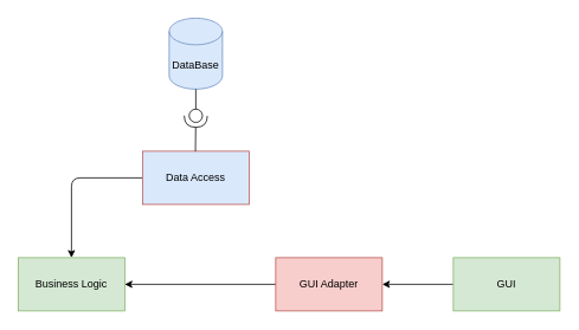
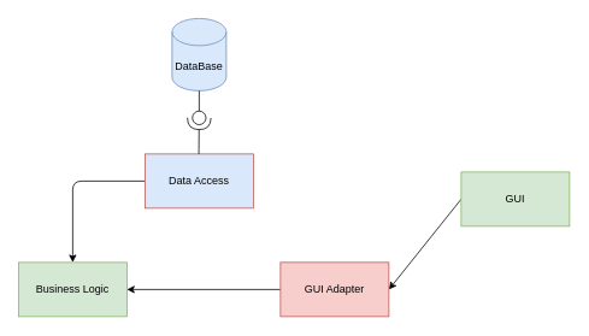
  <mxCell id="0" />
  <mxCell id="1" parent="0" />
  <mxCell id="2" style="edgeStyle=none;html=1;exitX=0;exitY=0.5;exitDx=0;exitDy=0;entryX=1;entryY=0.5;entryDx=0;entryDy=0;" edge="1" parent="1" source="3" target="11"><mxGeometry relative="1" as="geometry" /></mxCell>
- <mxCell id="3" value="G&lt;span style=&quot;background-color: transparent;&quot;&gt;UI&lt;/span&gt;" style="rounded=0;whiteSpace=wrap;html=1;fillColor=#d5e8d4;strokeColor=#82b366;" parent="1" vertex="1"><mxGeometry x="510" y="290" width="120" height="60" as="geometry" /></mxCell>
+ <mxCell id="3" value="G&lt;span style=&quot;background-color: transparent;&quot;&gt;UI&lt;/span&gt;" style="rounded=0;whiteSpace=wrap;html=1;fillColor=#d5e8d4;strokeColor=#82b366;" parent="1" vertex="1"><mxGeometry x="510" y="190" width="120" height="60" as="geometry" /></mxCell>
  <mxCell id="4" value="Business Logic" style="rounded=0;whiteSpace=wrap;html=1;fillColor=#d5e8d4;strokeColor=#82b366;" parent="1" vertex="1"><mxGeometry x="20" y="290" width="120" height="60" as="geometry" /></mxCell>
  <mxCell id="5" style="edgeStyle=none;html=1;entryX=0.5;entryY=0;entryDx=0;entryDy=0;exitX=0;exitY=0.5;exitDx=0;exitDy=0;" edge="1" parent="1" source="6" target="4"><mxGeometry relative="1" as="geometry"><mxPoint x="100" y="200" as="sourcePoint" /><Array as="points"><mxPoint x="80" y="200" /></Array></mxGeometry></mxCell>
  <mxCell id="6" value="Data Access" style="rounded=0;whiteSpace=wrap;html=1;fillColor=#dae8fc;strokeColor=#b85450;" parent="1" vertex="1"><mxGeometry x="160" y="170" width="120" height="60" as="geometry" /></mxCell>
  <mxCell id="7" value="DataBase" style="shape=cylinder3;whiteSpace=wrap;html=1;boundedLbl=1;backgroundOutline=1;size=15;fillColor=#dae8fc;strokeColor=#6c8ebf;" parent="1" vertex="1"><mxGeometry x="190" y="20" width="60" height="80" as="geometry" /></mxCell>
  <mxCell id="8" value="" style="endArrow=oval;html=1;exitX=0.5;exitY=1;exitDx=0;exitDy=0;endFill=0;endSize=15;exitPerimeter=0;" parent="1" source="7" edge="1"><mxGeometry width="50" height="50" relative="1" as="geometry"><mxPoint x="290" y="210" as="sourcePoint" /><mxPoint x="220" y="130" as="targetPoint" /><Array as="points" /></mxGeometry></mxCell>
  <mxCell id="9" style="edgeStyle=none;html=1;exitX=0.5;exitY=0;exitDx=0;exitDy=0;endArrow=halfCircle;endFill=0;endSize=11;" parent="1" edge="1"><mxGeometry relative="1" as="geometry"><mxPoint x="220" y="130" as="targetPoint" /><mxPoint x="219.58" y="170" as="sourcePoint" /></mxGeometry></mxCell>
  <mxCell id="10" style="edgeStyle=none;html=1;exitX=0;exitY=0.5;exitDx=0;exitDy=0;entryX=1;entryY=0.5;entryDx=0;entryDy=0;" edge="1" parent="1" source="11" target="4"><mxGeometry relative="1" as="geometry" /></mxCell>
  <mxCell id="11" value="GUI Adapter" style="rounded=0;whiteSpace=wrap;html=1;fillColor=#f8cecc;strokeColor=#b85450;" parent="1" vertex="1"><mxGeometry x="310" y="290" width="120" height="60" as="geometry" /></mxCell>
